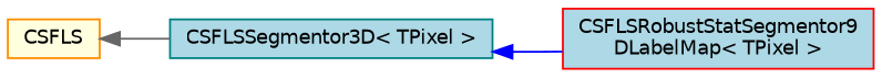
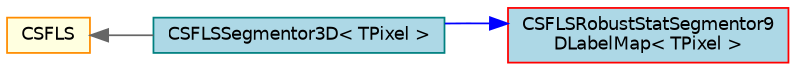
  digraph {
    rankdir=LR
    node [fillcolor=lightblue fontname=Helvetica fontsize=10 shape=record style=filled]
    edge [dir=back fontname=Helvetica fontsize=10 labelfontname=Helvetica labelfontsize=10 style=solid]
    n1 [color=teal fontcolor=black height=0.2 label="CSFLSSegmentor3D\< TPixel \>" width=0.4]
    n2 [color=red height=0.2 label="CSFLSRobustStatSegmentor9\lDLabelMap\< TPixel \>" width=0.4]
    n3 [color=darkorange fillcolor=lightyellow height=0.2 label=CSFLS width=0.4]
-   n1 -> n2 [color=blue]
+   n2 -> n1 [color=blue]
    n3 -> n1 [color=gray40]
  }
